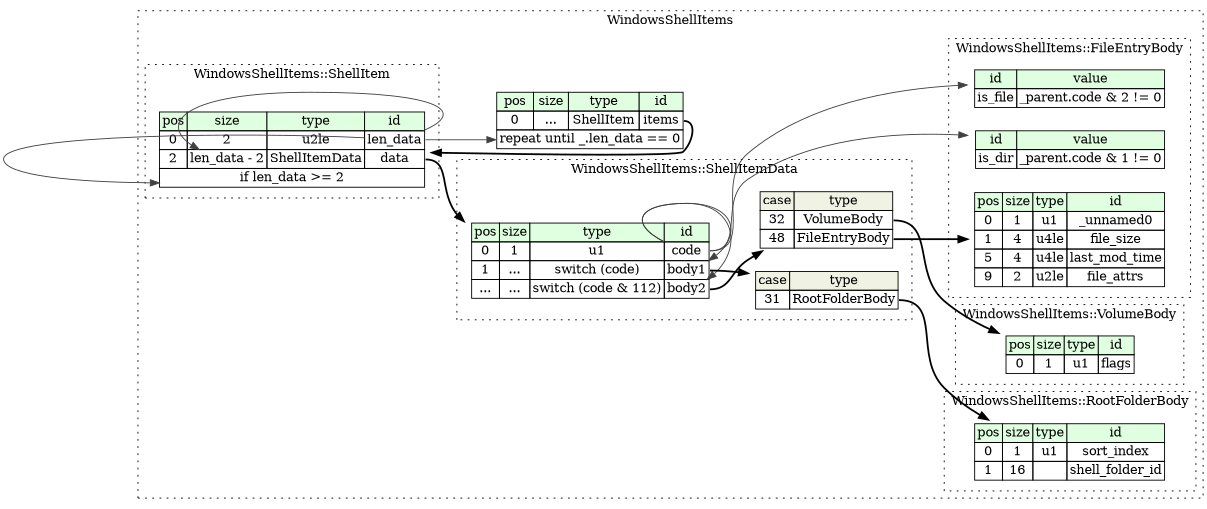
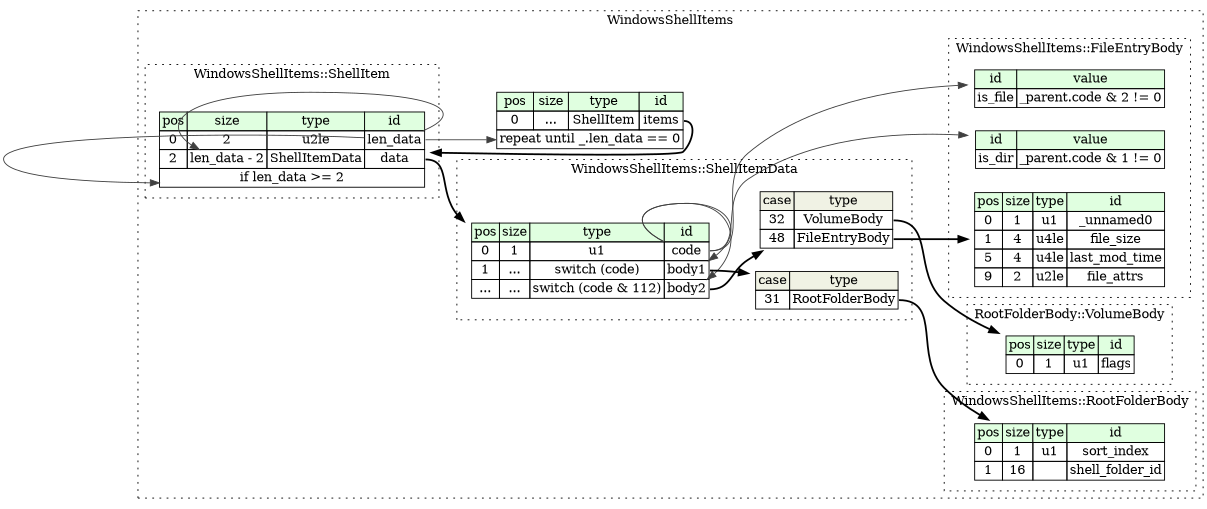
  digraph {
    rankdir=LR
    node [shape=plaintext]
    edge [tailport=code_type]
    n1 [label=<<TABLE BORDER="0" CELLBORDER="1" CELLSPACING="0"> 				<TR><TD BGCOLOR="#E0FFE0">pos</TD><TD BGCOLOR="#E0FFE0">size</TD><TD BGCOLOR="#E0FFE0">type</TD><TD BGCOLOR="#E0FFE0">id</TD></TR> 				<TR><TD PORT="_unnamed0_pos">0</TD><TD PORT="_unnamed0_size">1</TD><TD>u1</TD><TD PORT="_unnamed0_type">_unnamed0</TD></TR> 				<TR><TD PORT="file_size_pos">1</TD><TD PORT="file_size_size">4</TD><TD>u4le</TD><TD PORT="file_size_type">file_size</TD></TR> 				<TR><TD PORT="last_mod_time_pos">5</TD><TD PORT="last_mod_time_size">4</TD><TD>u4le</TD><TD PORT="last_mod_time_type">last_mod_time</TD></TR> 				<TR><TD PORT="file_attrs_pos">9</TD><TD PORT="file_attrs_size">2</TD><TD>u2le</TD><TD PORT="file_attrs_type">file_attrs</TD></TR> 			</TABLE>>]
    n2 [label=<<TABLE BORDER="0" CELLBORDER="1" CELLSPACING="0"> 				<TR><TD BGCOLOR="#E0FFE0">id</TD><TD BGCOLOR="#E0FFE0">value</TD></TR> 				<TR><TD>is_dir</TD><TD>_parent.code &amp; 1 != 0</TD></TR> 			</TABLE>>]
    n3 [label=<<TABLE BORDER="0" CELLBORDER="1" CELLSPACING="0"> 				<TR><TD BGCOLOR="#E0FFE0">id</TD><TD BGCOLOR="#E0FFE0">value</TD></TR> 				<TR><TD>is_file</TD><TD>_parent.code &amp; 2 != 0</TD></TR> 			</TABLE>>]
    n4 [label=<<TABLE BORDER="0" CELLBORDER="1" CELLSPACING="0"> 				<TR><TD BGCOLOR="#E0FFE0">pos</TD><TD BGCOLOR="#E0FFE0">size</TD><TD BGCOLOR="#E0FFE0">type</TD><TD BGCOLOR="#E0FFE0">id</TD></TR> 				<TR><TD PORT="sort_index_pos">0</TD><TD PORT="sort_index_size">1</TD><TD>u1</TD><TD PORT="sort_index_type">sort_index</TD></TR> 				<TR><TD PORT="shell_folder_id_pos">1</TD><TD PORT="shell_folder_id_size">16</TD><TD></TD><TD PORT="shell_folder_id_type">shell_folder_id</TD></TR> 			</TABLE>>]
    n5 [label=<<TABLE BORDER="0" CELLBORDER="1" CELLSPACING="0"> 				<TR><TD BGCOLOR="#E0FFE0">pos</TD><TD BGCOLOR="#E0FFE0">size</TD><TD BGCOLOR="#E0FFE0">type</TD><TD BGCOLOR="#E0FFE0">id</TD></TR> 				<TR><TD PORT="len_data_pos">0</TD><TD PORT="len_data_size">2</TD><TD>u2le</TD><TD PORT="len_data_type">len_data</TD></TR> 				<TR><TD PORT="data_pos">2</TD><TD PORT="data_size">len_data - 2</TD><TD>ShellItemData</TD><TD PORT="data_type">data</TD></TR> 				<TR><TD COLSPAN="4" PORT="data__if">if len_data &gt;= 2</TD></TR> 			</TABLE>>]
    n6 [label=<<TABLE BORDER="0" CELLBORDER="1" CELLSPACING="0"> 				<TR><TD BGCOLOR="#E0FFE0">pos</TD><TD BGCOLOR="#E0FFE0">size</TD><TD BGCOLOR="#E0FFE0">type</TD><TD BGCOLOR="#E0FFE0">id</TD></TR> 				<TR><TD PORT="code_pos">0</TD><TD PORT="code_size">1</TD><TD>u1</TD><TD PORT="code_type">code</TD></TR> 				<TR><TD PORT="body1_pos">1</TD><TD PORT="body1_size">...</TD><TD>switch (code)</TD><TD PORT="body1_type">body1</TD></TR> 				<TR><TD PORT="body2_pos">...</TD><TD PORT="body2_size">...</TD><TD>switch (code &amp; 112)</TD><TD PORT="body2_type">body2</TD></TR> 			</TABLE>>]
    n7 [label=<<TABLE BORDER="0" CELLBORDER="1" CELLSPACING="0"> 	<TR><TD BGCOLOR="#F0F2E4">case</TD><TD BGCOLOR="#F0F2E4">type</TD></TR> 	<TR><TD>31</TD><TD PORT="case0">RootFolderBody</TD></TR> </TABLE>>]
    n8 [label=<<TABLE BORDER="0" CELLBORDER="1" CELLSPACING="0"> 	<TR><TD BGCOLOR="#F0F2E4">case</TD><TD BGCOLOR="#F0F2E4">type</TD></TR> 	<TR><TD>32</TD><TD PORT="case0">VolumeBody</TD></TR> 	<TR><TD>48</TD><TD PORT="case1">FileEntryBody</TD></TR> </TABLE>>]
    n9 [label=<<TABLE BORDER="0" CELLBORDER="1" CELLSPACING="0"> 				<TR><TD BGCOLOR="#E0FFE0">pos</TD><TD BGCOLOR="#E0FFE0">size</TD><TD BGCOLOR="#E0FFE0">type</TD><TD BGCOLOR="#E0FFE0">id</TD></TR> 				<TR><TD PORT="flags_pos">0</TD><TD PORT="flags_size">1</TD><TD>u1</TD><TD PORT="flags_type">flags</TD></TR> 			</TABLE>>]
    n10 [label=<<TABLE BORDER="0" CELLBORDER="1" CELLSPACING="0"> 			<TR><TD BGCOLOR="#E0FFE0">pos</TD><TD BGCOLOR="#E0FFE0">size</TD><TD BGCOLOR="#E0FFE0">type</TD><TD BGCOLOR="#E0FFE0">id</TD></TR> 			<TR><TD PORT="items_pos">0</TD><TD PORT="items_size">...</TD><TD>ShellItem</TD><TD PORT="items_type">items</TD></TR> 			<TR><TD COLSPAN="4" PORT="items__repeat">repeat until _.len_data == 0</TD></TR> 		</TABLE>>]
    subgraph cluster_1 {
      label=WindowsShellItems
      style=dotted
      n10
      subgraph cluster_2 {
        label="WindowsShellItems::FileEntryBody"
        style=dotted
        n1
        n2
        n3
      }
      subgraph cluster_3 {
        label="WindowsShellItems::RootFolderBody"
        style=dotted
        n4
      }
      subgraph cluster_4 {
        label="WindowsShellItems::ShellItem"
        style=dotted
        n5
      }
      subgraph cluster_5 {
        label="WindowsShellItems::ShellItemData"
        style=dotted
        n6
        n7
        n8
      }
      subgraph cluster_6 {
-       label="WindowsShellItems::VolumeBody"
+       label="RootFolderBody::VolumeBody"
        style=dotted
        n9
      }
    }
    n5 -> n5 [color="#404040" headport=data_size tailport=len_data_type]
    n5 -> n5 [color="#404040" headport=data__if tailport=len_data_type]
    n5 -> n6 [style=bold tailport=data_type]
    n5 -> n10 [color="#404040" headport=items__repeat tailport=len_data_type]
    n6 -> n2 [color="#404040"]
    n6 -> n3 [color="#404040"]
    n6 -> n6 [color="#404040" headport=body1_type]
    n6 -> n6 [color="#404040" headport=body2_type]
    n6 -> n7 [style=bold tailport=body1_type]
    n6 -> n8 [style=bold tailport=body2_type]
    n7 -> n4 [style=bold tailport=case0]
    n8 -> n1 [style=bold tailport=case1]
    n8 -> n9 [style=bold tailport=case0]
    n10 -> n5 [style=bold tailport=items_type]
  }
